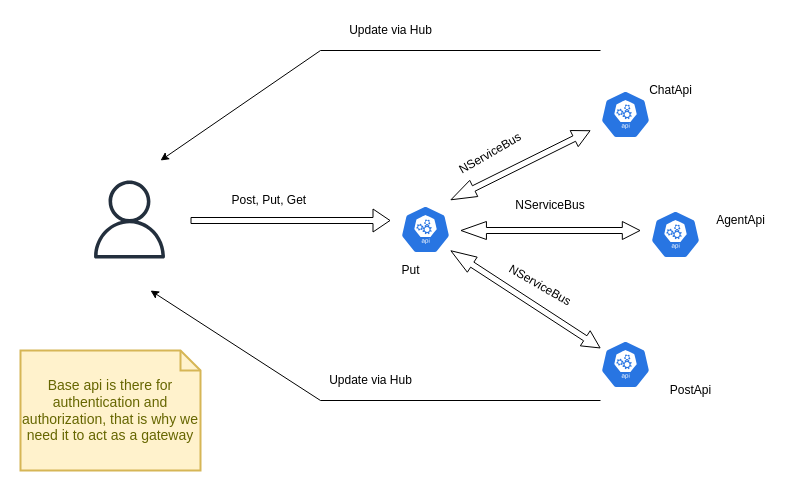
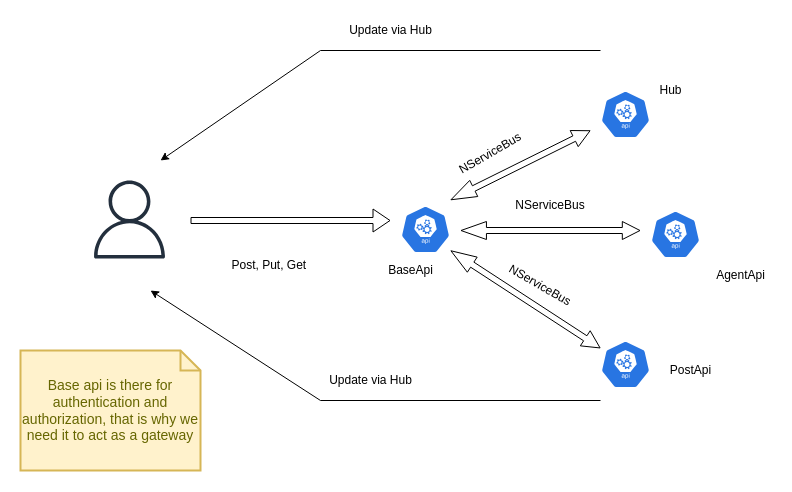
  <mxCell id="0" />
  <mxCell id="1" parent="0" />
  <mxCell id="2" value="" style="sketch=0;outlineConnect=0;fontColor=#232F3E;gradientColor=none;fillColor=#232F3D;strokeColor=none;dashed=0;verticalLabelPosition=bottom;verticalAlign=top;align=center;html=1;fontSize=12;fontStyle=0;aspect=fixed;pointerEvents=1;shape=mxgraph.aws4.user;" vertex="1" parent="1"><mxGeometry x="90" y="180" width="78" height="78" as="geometry" /></mxCell>
  <mxCell id="3" value="" style="sketch=0;html=1;dashed=0;whitespace=wrap;fillColor=#2875E2;strokeColor=#ffffff;points=[[0.005,0.63,0],[0.1,0.2,0],[0.9,0.2,0],[0.5,0,0],[0.995,0.63,0],[0.72,0.99,0],[0.5,1,0],[0.28,0.99,0]];shape=mxgraph.kubernetes.icon;prIcon=api" vertex="1" parent="1"><mxGeometry x="400" y="205" width="50" height="48" as="geometry" /></mxCell>
  <mxCell id="4" value="" style="sketch=0;html=1;dashed=0;whitespace=wrap;fillColor=#2875E2;strokeColor=#ffffff;points=[[0.005,0.63,0],[0.1,0.2,0],[0.9,0.2,0],[0.5,0,0],[0.995,0.63,0],[0.72,0.99,0],[0.5,1,0],[0.28,0.99,0]];shape=mxgraph.kubernetes.icon;prIcon=api" vertex="1" parent="1"><mxGeometry x="600" y="90" width="50" height="48" as="geometry" /></mxCell>
  <mxCell id="5" value="" style="sketch=0;html=1;dashed=0;whitespace=wrap;fillColor=#2875E2;strokeColor=#ffffff;points=[[0.005,0.63,0],[0.1,0.2,0],[0.9,0.2,0],[0.5,0,0],[0.995,0.63,0],[0.72,0.99,0],[0.5,1,0],[0.28,0.99,0]];shape=mxgraph.kubernetes.icon;prIcon=api" vertex="1" parent="1"><mxGeometry x="650" y="210" width="50" height="48" as="geometry" /></mxCell>
  <mxCell id="6" value="" style="sketch=0;html=1;dashed=0;whitespace=wrap;fillColor=#2875E2;strokeColor=#ffffff;points=[[0.005,0.63,0],[0.1,0.2,0],[0.9,0.2,0],[0.5,0,0],[0.995,0.63,0],[0.72,0.99,0],[0.5,1,0],[0.28,0.99,0]];shape=mxgraph.kubernetes.icon;prIcon=api" vertex="1" parent="1"><mxGeometry x="600" y="340" width="50" height="48" as="geometry" /></mxCell>
  <mxCell id="7" value="" style="shape=flexArrow;endArrow=classic;html=1;rounded=0;width=6;endSize=5.33;endWidth=16;" edge="1" parent="1"><mxGeometry width="50" height="50" relative="1" as="geometry"><mxPoint x="190" y="220" as="sourcePoint" /><mxPoint x="390" y="220" as="targetPoint" /></mxGeometry></mxCell>
- <mxCell id="8" value="Post, Put, Get&amp;nbsp;" style="text;html=1;align=center;verticalAlign=middle;resizable=0;points=[];autosize=1;strokeColor=none;fillColor=none;" vertex="1" parent="1"><mxGeometry x="225" y="190" width="90" height="20" as="geometry" /></mxCell>
+ <mxCell id="8" value="Post, Put, Get&amp;nbsp;" style="text;html=1;align=center;verticalAlign=middle;resizable=0;points=[];autosize=1;strokeColor=none;fillColor=none;" vertex="1" parent="1"><mxGeometry x="225" y="255" width="90" height="20" as="geometry" /></mxCell>
  <mxCell id="9" value="NServiceBus" style="text;html=1;strokeColor=none;fillColor=none;align=center;verticalAlign=middle;whiteSpace=wrap;rounded=0;rotation=-30;" vertex="1" parent="1"><mxGeometry x="460" y="138" width="60" height="30" as="geometry" /></mxCell>
  <mxCell id="10" value="NServiceBus" style="text;html=1;strokeColor=none;fillColor=none;align=center;verticalAlign=middle;whiteSpace=wrap;rounded=0;rotation=0;" vertex="1" parent="1"><mxGeometry x="520" y="190" width="60" height="30" as="geometry" /></mxCell>
  <mxCell id="11" value="NServiceBus" style="text;html=1;strokeColor=none;fillColor=none;align=center;verticalAlign=middle;whiteSpace=wrap;rounded=0;rotation=30;" vertex="1" parent="1"><mxGeometry x="510" y="270" width="60" height="30" as="geometry" /></mxCell>
- <mxCell id="12" value="Put" style="text;html=1;align=center;verticalAlign=middle;resizable=0;points=[];autosize=1;strokeColor=none;fillColor=none;" vertex="1" parent="1"><mxGeometry x="380" y="260" width="60" height="20" as="geometry" /></mxCell>
- <mxCell id="13" value="PostApi" style="text;html=1;align=center;verticalAlign=middle;resizable=0;points=[];autosize=1;strokeColor=none;fillColor=none;" vertex="1" parent="1"><mxGeometry x="660" y="380" width="60" height="20" as="geometry" /></mxCell>
- <mxCell id="14" value="ChatApi" style="text;html=1;align=center;verticalAlign=middle;resizable=0;points=[];autosize=1;strokeColor=none;fillColor=none;" vertex="1" parent="1"><mxGeometry x="640" y="80" width="60" height="20" as="geometry" /></mxCell>
- <mxCell id="15" value="AgentApi" style="text;html=1;align=center;verticalAlign=middle;resizable=0;points=[];autosize=1;strokeColor=none;fillColor=none;" vertex="1" parent="1"><mxGeometry x="710" y="210" width="60" height="20" as="geometry" /></mxCell>
+ <mxCell id="12" value="BaseApi" style="text;html=1;align=center;verticalAlign=middle;resizable=0;points=[];autosize=1;strokeColor=none;fillColor=none;" vertex="1" parent="1"><mxGeometry x="380" y="260" width="60" height="20" as="geometry" /></mxCell>
+ <mxCell id="13" value="PostApi" style="text;html=1;align=center;verticalAlign=middle;resizable=0;points=[];autosize=1;strokeColor=none;fillColor=none;" vertex="1" parent="1"><mxGeometry x="660" y="360" width="60" height="20" as="geometry" /></mxCell>
+ <mxCell id="14" value="Hub" style="text;html=1;align=center;verticalAlign=middle;resizable=0;points=[];autosize=1;strokeColor=none;fillColor=none;" vertex="1" parent="1"><mxGeometry x="640" y="80" width="60" height="20" as="geometry" /></mxCell>
+ <mxCell id="15" value="AgentApi" style="text;html=1;align=center;verticalAlign=middle;resizable=0;points=[];autosize=1;strokeColor=none;fillColor=none;" vertex="1" parent="1"><mxGeometry x="710" y="265" width="60" height="20" as="geometry" /></mxCell>
  <mxCell id="16" value="" style="endArrow=classic;html=1;rounded=0;" edge="1" parent="1"><mxGeometry width="50" height="50" relative="1" as="geometry"><mxPoint x="600" y="50" as="sourcePoint" /><mxPoint x="160" y="160" as="targetPoint" /><Array as="points"><mxPoint x="320" y="50" /></Array></mxGeometry></mxCell>
  <mxCell id="17" value="Update via Hub" style="text;html=1;align=center;verticalAlign=middle;resizable=0;points=[];autosize=1;strokeColor=none;fillColor=none;" vertex="1" parent="1"><mxGeometry x="340" y="20" width="100" height="20" as="geometry" /></mxCell>
  <mxCell id="18" value="" style="endArrow=classic;html=1;rounded=0;" edge="1" parent="1"><mxGeometry width="50" height="50" relative="1" as="geometry"><mxPoint x="600" y="400" as="sourcePoint" /><mxPoint x="150" y="290" as="targetPoint" /><Array as="points"><mxPoint x="320" y="400" /></Array></mxGeometry></mxCell>
  <mxCell id="19" value="Update via Hub" style="text;html=1;align=center;verticalAlign=middle;resizable=0;points=[];autosize=1;strokeColor=none;fillColor=none;" vertex="1" parent="1"><mxGeometry x="320" y="370" width="100" height="20" as="geometry" /></mxCell>
  <mxCell id="20" value="" style="shape=flexArrow;endArrow=classic;startArrow=classic;html=1;rounded=0;endWidth=11;endSize=5.56;startWidth=11;startSize=8.15;width=6;" edge="1" parent="1"><mxGeometry width="100" height="100" relative="1" as="geometry"><mxPoint x="460" y="230" as="sourcePoint" /><mxPoint x="640" y="230" as="targetPoint" /></mxGeometry></mxCell>
  <mxCell id="21" value="" style="shape=flexArrow;endArrow=classic;startArrow=classic;html=1;rounded=0;endWidth=11;endSize=5.56;startWidth=11;startSize=8.15;width=6;" edge="1" parent="1"><mxGeometry width="100" height="100" relative="1" as="geometry"><mxPoint x="450" y="199.5" as="sourcePoint" /><mxPoint x="590" y="130" as="targetPoint" /></mxGeometry></mxCell>
  <mxCell id="22" value="" style="shape=flexArrow;endArrow=classic;startArrow=classic;html=1;rounded=0;endWidth=11;endSize=5.56;startWidth=11;startSize=8.15;width=6;" edge="1" parent="1" target="6"><mxGeometry width="100" height="100" relative="1" as="geometry"><mxPoint x="450" y="250" as="sourcePoint" /><mxPoint x="455" y="490" as="targetPoint" /></mxGeometry></mxCell>
  <mxCell id="23" value="Base api is there for authentication and authorization, that is why we need it to act as a gateway" style="shape=note;strokeWidth=2;fontSize=14;size=20;whiteSpace=wrap;html=1;fillColor=#fff2cc;strokeColor=#d6b656;fontColor=#666600;" vertex="1" parent="1"><mxGeometry x="20" y="350" width="180" height="120" as="geometry" /></mxCell>
